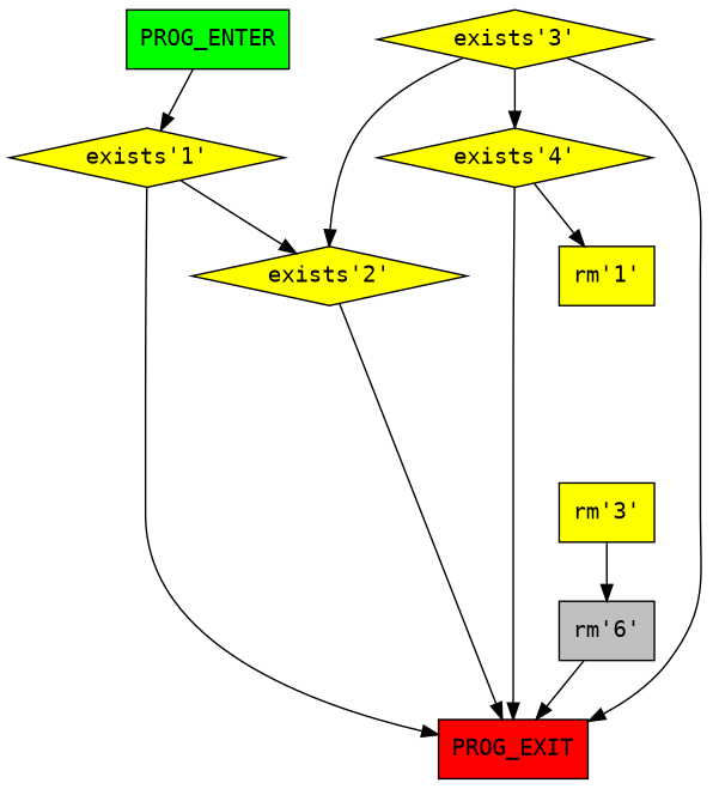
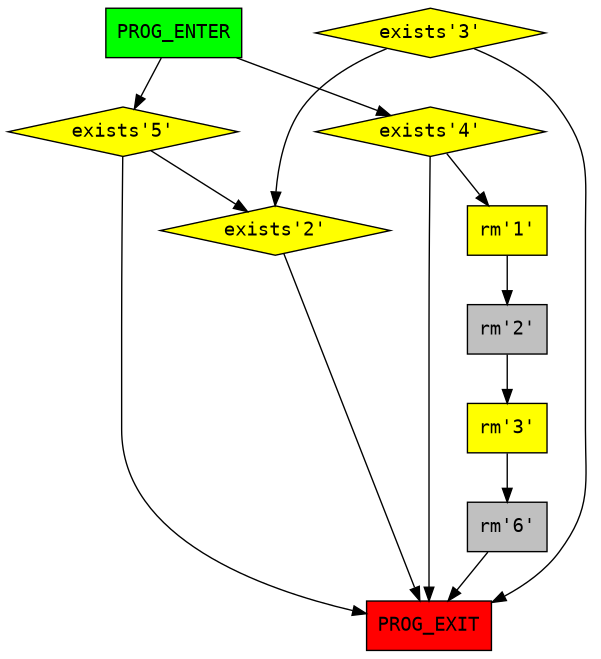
  digraph {
    fontname="DejaVu Sans Mono"
    node [fillcolor=yellow fontname="DejaVu Sans Mono" shape=diamond style=filled]
    edge [fontname="DejaVu Sans Mono"]
    n1 [fillcolor=green label=PROG_ENTER shape=mbox]
-   n2 [label="exists'1'"]
+   n2 [label="exists'5'"]
    n3 [label="exists'2'"]
    n4 [fillcolor=red label=PROG_EXIT shape=mbox]
    n5 [label="exists'3'"]
    n6 [label="exists'4'"]
    n7 [label="rm'1'" shape=box]
+   n8 [fillcolor=gray label="rm'2'" shape=box]
    n9 [label="rm'3'" shape=box]
    n10 [fillcolor=gray label="rm'6'" shape=box]
    n1 -> n2
    n2 -> n3
    n2 -> n4
    n3 -> n4
    n5 -> n3
    n5 -> n4
-   n5 -> n6
+   n1 -> n6
    n6 -> n4
    n6 -> n7
+   n7 -> n8
+   n8 -> n9
    n9 -> n10
    n10 -> n4
  }
